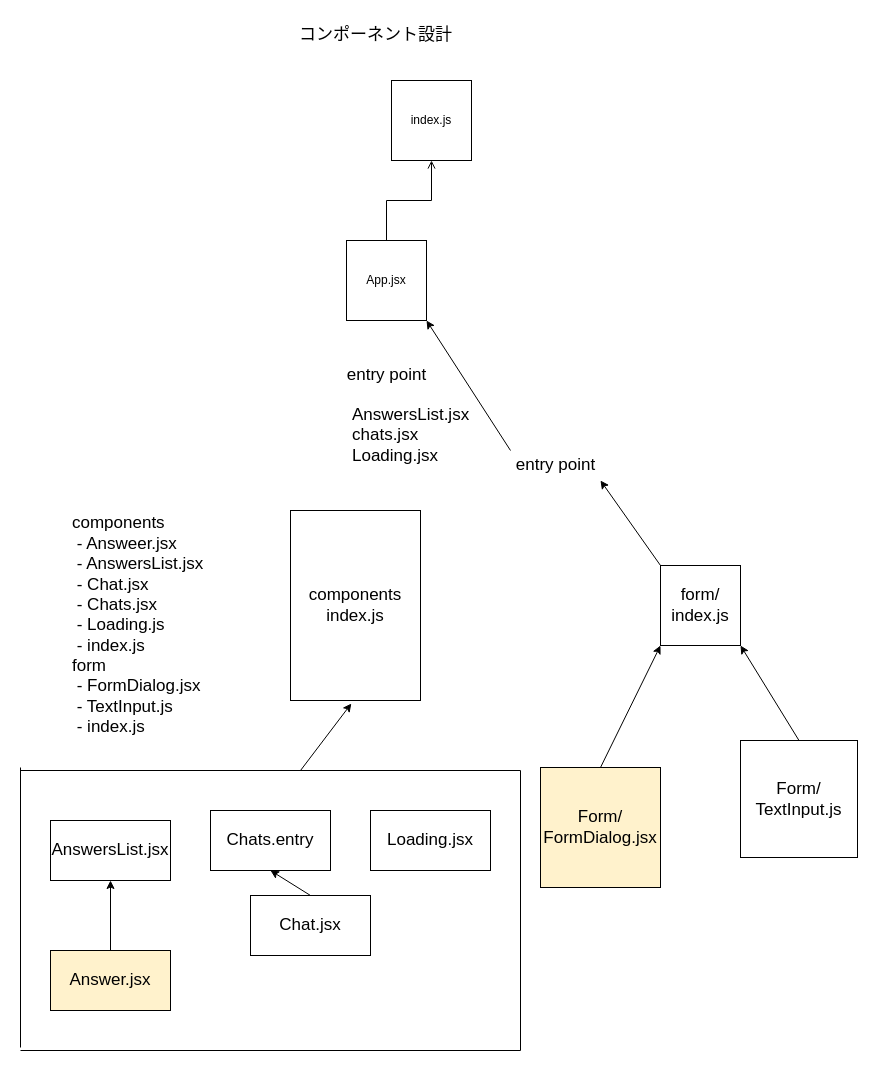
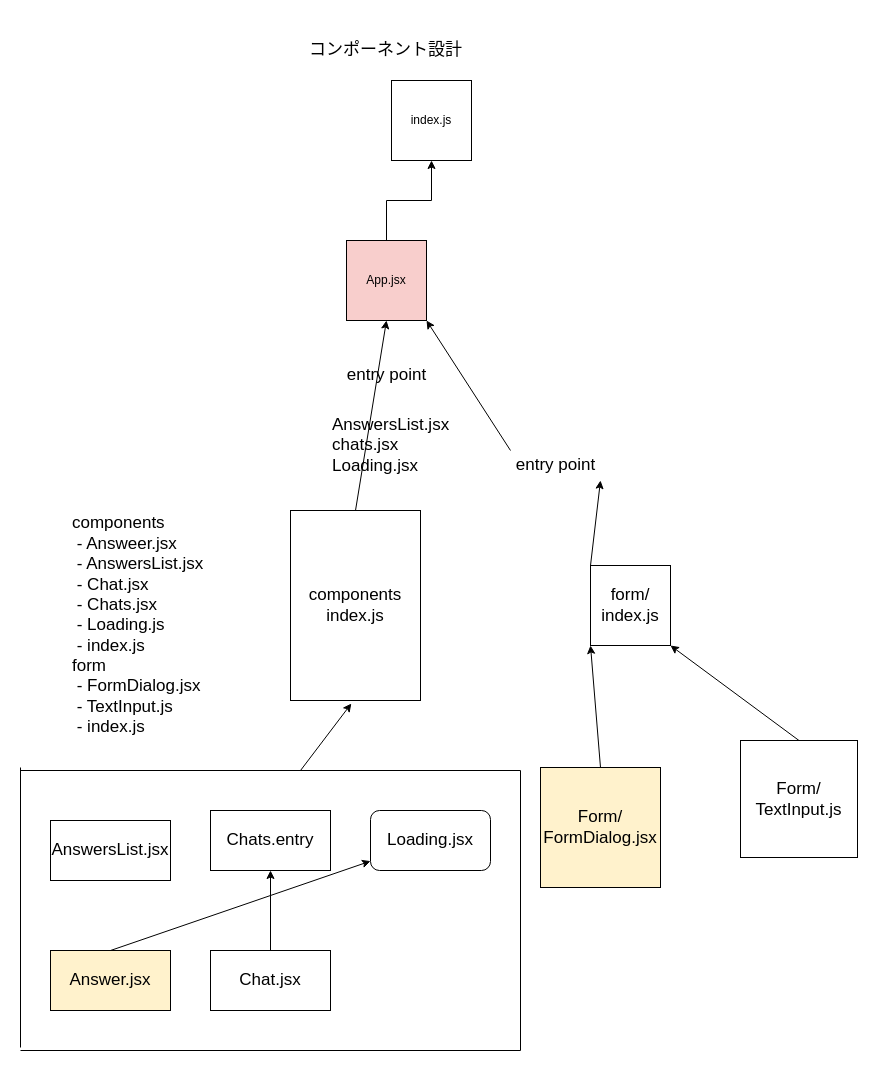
  <mxCell id="0" />
  <mxCell id="1" parent="0" />
- <mxCell id="2" value="" style="edgeStyle=orthogonalEdgeStyle;rounded=0;orthogonalLoop=1;jettySize=auto;html=1;fontSize=17;endArrow=open;" parent="1" source="3" target="4" edge="1"><mxGeometry relative="1" as="geometry" /></mxCell>
- <mxCell id="3" value="App.jsx" style="whiteSpace=wrap;html=1;aspect=fixed;" parent="1" vertex="1"><mxGeometry x="346" y="240" width="80" height="80" as="geometry" /></mxCell>
+ <mxCell id="2" value="" style="edgeStyle=orthogonalEdgeStyle;rounded=0;orthogonalLoop=1;jettySize=auto;html=1;fontSize=17;" parent="1" source="3" target="4" edge="1"><mxGeometry relative="1" as="geometry" /></mxCell>
+ <mxCell id="3" value="App.jsx" style="whiteSpace=wrap;html=1;aspect=fixed;fillColor=#f8cecc;" parent="1" vertex="1"><mxGeometry x="346" y="240" width="80" height="80" as="geometry" /></mxCell>
  <mxCell id="4" value="index.js" style="whiteSpace=wrap;html=1;aspect=fixed;" parent="1" vertex="1"><mxGeometry x="391" y="80" width="80" height="80" as="geometry" /></mxCell>
  <mxCell id="5" value="&lt;font style=&quot;font-size: 17px&quot;&gt;components&lt;br&gt;index.js&lt;/font&gt;" style="whiteSpace=wrap;html=1;aspect=fixed;" parent="1" vertex="1"><mxGeometry x="290" y="510" width="130" height="190" as="geometry" /></mxCell>
- <mxCell id="6" value="コンポーネント設計" style="text;html=1;align=center;verticalAlign=middle;resizable=0;points=[];autosize=1;fontSize=17;" parent="1" vertex="1"><mxGeometry x="290" y="20" width="170" height="30" as="geometry" /></mxCell>
+ <mxCell id="6" value="コンポーネント設計" style="text;html=1;align=center;verticalAlign=middle;resizable=0;points=[];autosize=1;fontSize=17;" parent="1" vertex="1"><mxGeometry x="300" y="35" width="170" height="30" as="geometry" /></mxCell>
  <mxCell id="7" value="entry point" style="text;html=1;align=center;verticalAlign=middle;resizable=0;points=[];autosize=1;fontSize=17;" parent="1" vertex="1"><mxGeometry x="341" y="360" width="90" height="30" as="geometry" /></mxCell>
- <mxCell id="8" value="form/&lt;br&gt;index.js" style="whiteSpace=wrap;html=1;aspect=fixed;fontSize=17;align=center;" parent="1" vertex="1"><mxGeometry x="660" y="565" width="80" height="80" as="geometry" /></mxCell>
+ <mxCell id="8" value="form/&lt;br&gt;index.js" style="whiteSpace=wrap;html=1;aspect=fixed;fontSize=17;align=center;" parent="1" vertex="1"><mxGeometry x="590" y="565" width="80" height="80" as="geometry" /></mxCell>
  <mxCell id="9" value="Form/&lt;br&gt;FormDialog.jsx" style="whiteSpace=wrap;html=1;aspect=fixed;fontSize=17;align=center;fillColor=#fff2cc;" parent="1" vertex="1"><mxGeometry x="540" y="767" width="120" height="120" as="geometry" /></mxCell>
  <mxCell id="10" value="Form/&lt;br&gt;TextInput.js" style="whiteSpace=wrap;html=1;aspect=fixed;fontSize=17;align=center;" parent="1" vertex="1"><mxGeometry x="740" y="740" width="117" height="117" as="geometry" /></mxCell>
  <mxCell id="11" value="" style="endArrow=classic;html=1;fontSize=17;entryX=0;entryY=1;entryDx=0;entryDy=0;exitX=0.5;exitY=0;exitDx=0;exitDy=0;" parent="1" source="9" target="8" edge="1"><mxGeometry width="50" height="50" relative="1" as="geometry"><mxPoint x="420" y="810" as="sourcePoint" /><mxPoint x="470" y="760" as="targetPoint" /></mxGeometry></mxCell>
  <mxCell id="12" value="" style="endArrow=classic;html=1;fontSize=17;entryX=1;entryY=1;entryDx=0;entryDy=0;exitX=0.5;exitY=0;exitDx=0;exitDy=0;" parent="1" source="10" target="8" edge="1"><mxGeometry width="50" height="50" relative="1" as="geometry"><mxPoint x="420" y="810" as="sourcePoint" /><mxPoint x="470" y="760" as="targetPoint" /></mxGeometry></mxCell>
- <mxCell id="13" value="Chat.jsx" style="rounded=0;whiteSpace=wrap;html=1;fontSize=17;align=center;" parent="1" vertex="1"><mxGeometry x="250" y="895" width="120" height="60" as="geometry" /></mxCell>
+ <mxCell id="13" value="Chat.jsx" style="rounded=0;whiteSpace=wrap;html=1;fontSize=17;align=center;" parent="1" vertex="1"><mxGeometry x="210" y="950" width="120" height="60" as="geometry" /></mxCell>
  <mxCell id="14" value="components&lt;br&gt;&amp;nbsp;- Answeer.jsx&lt;br&gt;&amp;nbsp;- AnswersList.jsx&lt;br&gt;&amp;nbsp;- Chat.jsx&lt;br&gt;&amp;nbsp;- Chats.jsx&lt;br&gt;&amp;nbsp;- Loading.js&lt;br&gt;&amp;nbsp;- index.js&lt;br&gt;form&lt;br&gt;&amp;nbsp;- FormDialog.jsx&lt;br&gt;&amp;nbsp;- TextInput.js&lt;br&gt;&amp;nbsp;- index.js" style="text;html=1;align=left;verticalAlign=middle;resizable=0;points=[];autosize=1;fontSize=17;" parent="1" vertex="1"><mxGeometry x="70" y="510" width="150" height="230" as="geometry" /></mxCell>
  <mxCell id="15" value="Answer.jsx" style="rounded=0;whiteSpace=wrap;html=1;fontSize=17;align=center;fillColor=#fff2cc;" parent="1" vertex="1"><mxGeometry x="50" y="950" width="120" height="60" as="geometry" /></mxCell>
  <mxCell id="16" value="AnswersList.jsx" style="rounded=0;whiteSpace=wrap;html=1;fontSize=17;align=center;" parent="1" vertex="1"><mxGeometry x="50" y="820" width="120" height="60" as="geometry" /></mxCell>
- <mxCell id="17" value="Loading.jsx" style="rounded=0;whiteSpace=wrap;html=1;fontSize=17;align=center;" parent="1" vertex="1"><mxGeometry x="370" y="810" width="120" height="60" as="geometry" /></mxCell>
+ <mxCell id="17" value="Loading.jsx" style="whiteSpace=wrap;html=1;fontSize=17;align=center;rounded=1;" parent="1" vertex="1"><mxGeometry x="370" y="810" width="120" height="60" as="geometry" /></mxCell>
  <mxCell id="18" value="Chats.entry" style="rounded=0;whiteSpace=wrap;html=1;fontSize=17;align=center;" parent="1" vertex="1"><mxGeometry x="210" y="810" width="120" height="60" as="geometry" /></mxCell>
- <mxCell id="19" value="" style="endArrow=classic;html=1;fontSize=17;exitX=0.5;exitY=0;exitDx=0;exitDy=0;entryX=0.5;entryY=1;entryDx=0;entryDy=0;" parent="1" source="15" target="16" edge="1"><mxGeometry width="50" height="50" relative="1" as="geometry"><mxPoint x="380" y="640" as="sourcePoint" /><mxPoint x="430" y="590" as="targetPoint" /></mxGeometry></mxCell>
+ <mxCell id="19" value="" style="endArrow=classic;html=1;fontSize=17;exitX=0.5;exitY=0;exitDx=0;exitDy=0;" parent="1" source="15" target="17" edge="1"><mxGeometry width="50" height="50" relative="1" as="geometry"><mxPoint x="380" y="640" as="sourcePoint" /><mxPoint x="430" y="590" as="targetPoint" /></mxGeometry></mxCell>
  <mxCell id="20" value="" style="endArrow=classic;html=1;fontSize=17;exitX=0.5;exitY=0;exitDx=0;exitDy=0;entryX=0.5;entryY=1;entryDx=0;entryDy=0;" parent="1" source="13" target="18" edge="1"><mxGeometry width="50" height="50" relative="1" as="geometry"><mxPoint x="380" y="640" as="sourcePoint" /><mxPoint x="430" y="590" as="targetPoint" /></mxGeometry></mxCell>
  <mxCell id="21" value="" style="endArrow=classic;html=1;fontSize=17;exitX=0;exitY=0;exitDx=0;exitDy=0;entryX=1;entryY=1;entryDx=0;entryDy=0;" parent="1" source="22" target="3" edge="1"><mxGeometry width="50" height="50" relative="1" as="geometry"><mxPoint x="380" y="610" as="sourcePoint" /><mxPoint x="430" y="560" as="targetPoint" /></mxGeometry></mxCell>
  <mxCell id="22" value="entry point" style="text;html=1;align=center;verticalAlign=middle;resizable=0;points=[];autosize=1;fontSize=17;" parent="1" vertex="1"><mxGeometry x="510" y="450" width="90" height="30" as="geometry" /></mxCell>
  <mxCell id="23" value="" style="endArrow=classic;html=1;fontSize=17;exitX=0;exitY=0;exitDx=0;exitDy=0;entryX=1;entryY=1;entryDx=0;entryDy=0;" parent="1" source="8" target="22" edge="1"><mxGeometry width="50" height="50" relative="1" as="geometry"><mxPoint x="660" y="565" as="sourcePoint" /><mxPoint x="426" y="210" as="targetPoint" /></mxGeometry></mxCell>
  <mxCell id="24" value="" style="endArrow=none;html=1;fontSize=17;" parent="1" edge="1"><mxGeometry width="50" height="50" relative="1" as="geometry"><mxPoint x="20" y="770" as="sourcePoint" /><mxPoint x="520" y="770" as="targetPoint" /></mxGeometry></mxCell>
  <mxCell id="25" value="" style="endArrow=classic;html=1;fontSize=17;entryX=0.468;entryY=1.016;entryDx=0;entryDy=0;entryPerimeter=0;" parent="1" target="5" edge="1"><mxGeometry width="50" height="50" relative="1" as="geometry"><mxPoint x="300" y="770" as="sourcePoint" /><mxPoint x="430" y="470" as="targetPoint" /></mxGeometry></mxCell>
- <mxCell id="26" value="AnswersList.jsx&lt;br&gt;chats.jsx&lt;br&gt;Loading.jsx" style="text;html=1;align=left;verticalAlign=middle;resizable=0;points=[];autosize=1;fontSize=17;" parent="1" vertex="1"><mxGeometry x="350" y="400" width="130" height="70" as="geometry" /></mxCell>
+ <mxCell id="26" value="AnswersList.jsx&lt;br&gt;chats.jsx&lt;br&gt;Loading.jsx" style="text;html=1;align=left;verticalAlign=middle;resizable=0;points=[];autosize=1;fontSize=17;" parent="1" vertex="1"><mxGeometry x="330" y="410" width="130" height="70" as="geometry" /></mxCell>
+ <mxCell id="27" value="" style="endArrow=classic;html=1;fontSize=17;exitX=0.5;exitY=0;exitDx=0;exitDy=0;entryX=0.5;entryY=1;entryDx=0;entryDy=0;" parent="1" source="5" target="3" edge="1"><mxGeometry width="50" height="50" relative="1" as="geometry"><mxPoint x="400" y="530" as="sourcePoint" /><mxPoint x="450" y="480" as="targetPoint" /></mxGeometry></mxCell>
  <mxCell id="28" value="" style="endArrow=none;html=1;fontSize=17;" parent="1" edge="1"><mxGeometry width="50" height="50" relative="1" as="geometry"><mxPoint x="20" y="1050" as="sourcePoint" /><mxPoint x="520" y="1050" as="targetPoint" /></mxGeometry></mxCell>
  <mxCell id="29" value="" style="endArrow=none;html=1;fontSize=17;" parent="1" edge="1"><mxGeometry width="50" height="50" relative="1" as="geometry"><mxPoint x="20" y="1047" as="sourcePoint" /><mxPoint x="20" y="767" as="targetPoint" /></mxGeometry></mxCell>
  <mxCell id="30" value="" style="endArrow=none;html=1;fontSize=17;" parent="1" edge="1"><mxGeometry width="50" height="50" relative="1" as="geometry"><mxPoint x="520" y="1050" as="sourcePoint" /><mxPoint x="520" y="770" as="targetPoint" /></mxGeometry></mxCell>
